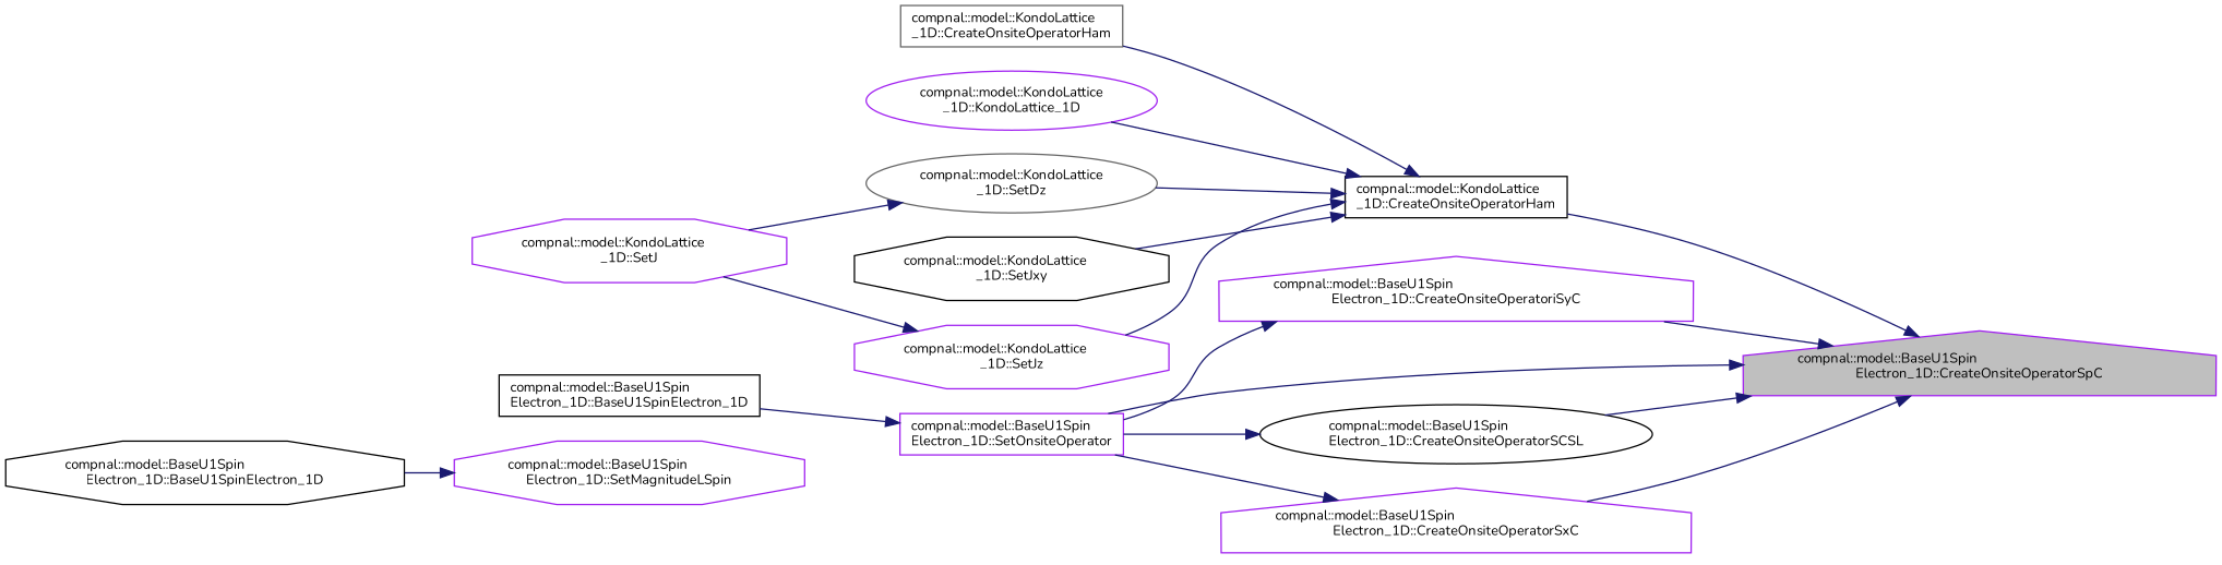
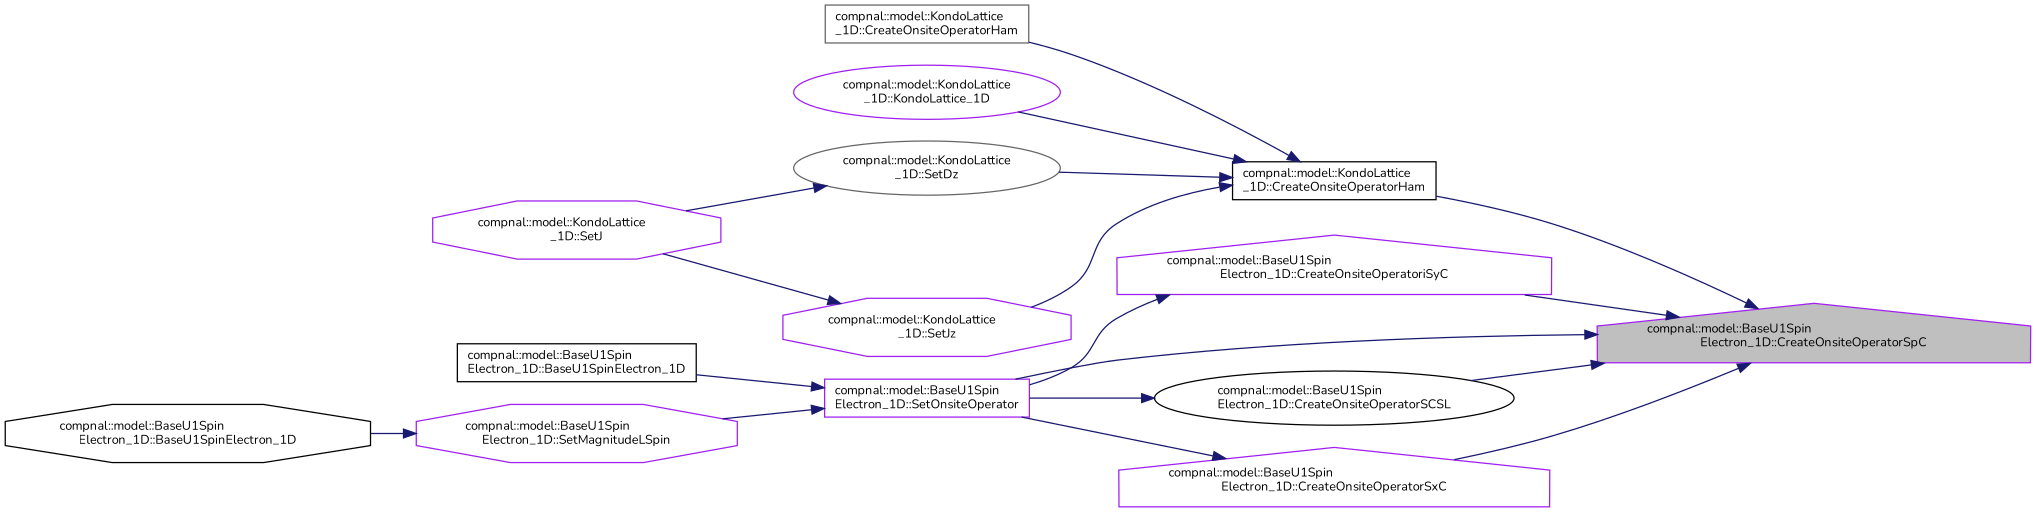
  digraph {
    fontname=Nunito
    rankdir=RL
    node [color=purple fillcolor=white fontname=Nunito fontsize=10 shape=octagon style=filled]
    edge [color=midnightblue dir=back fontname=Nunito fontsize=10 labelfontname=Helvetica labelfontsize=10 style=solid]
    n1 [fillcolor=grey75 fontcolor=black height=0.2 label="compnal::model::BaseU1Spin\lElectron_1D::CreateOnsiteOperatorSpC" shape=house width=0.4]
    n2 [color=black height=0.2 label="compnal::model::KondoLattice\l_1D::CreateOnsiteOperatorHam" shape=box width=0.4]
    n3 [height=0.2 label="compnal::model::BaseU1Spin\lElectron_1D::CreateOnsiteOperatoriSyC" shape=house width=0.4]
    n4 [height=0.2 label="compnal::model::BaseU1Spin\lElectron_1D::SetOnsiteOperator" shape=box width=0.4]
    n5 [color=black height=0.2 label="compnal::model::BaseU1Spin\lElectron_1D::CreateOnsiteOperatorSCSL" shape=ellipse width=0.4]
    n6 [height=0.2 label="compnal::model::BaseU1Spin\lElectron_1D::CreateOnsiteOperatorSxC" shape=house width=0.4]
    n7 [color=gray40 height=0.2 label="compnal::model::KondoLattice\l_1D::CreateOnsiteOperatorHam" shape=box width=0.4]
    n8 [height=0.2 label="compnal::model::KondoLattice\l_1D::KondoLattice_1D" shape=ellipse width=0.4]
    n9 [color=gray40 height=0.2 label="compnal::model::KondoLattice\l_1D::SetDz" shape=ellipse width=0.4]
-   n10 [color=black height=0.2 label="compnal::model::KondoLattice\l_1D::SetJxy" width=0.4]
    n11 [height=0.2 label="compnal::model::KondoLattice\l_1D::SetJz" width=0.4]
    n12 [color=black height=0.2 label="compnal::model::BaseU1Spin\lElectron_1D::BaseU1SpinElectron_1D" shape=box width=0.4]
    n13 [height=0.2 label="compnal::model::BaseU1Spin\lElectron_1D::SetMagnitudeLSpin" width=0.4]
    n14 [height=0.2 label="compnal::model::KondoLattice\l_1D::SetJ" width=0.4]
    n15 [color=black height=0.2 label="compnal::model::BaseU1Spin\lElectron_1D::BaseU1SpinElectron_1D" width=0.4]
    n1 -> n2
    n1 -> n3
    n1 -> n4
    n1 -> n5
    n1 -> n6
    n2 -> n7
    n2 -> n8
    n2 -> n9
-   n2 -> n10
    n2 -> n11
    n3 -> n4
    n4 -> n12
+   n4 -> n13
    n5 -> n4
    n6 -> n4
    n9 -> n14
    n11 -> n14
    n13 -> n15
  }
